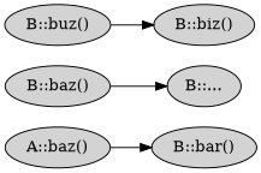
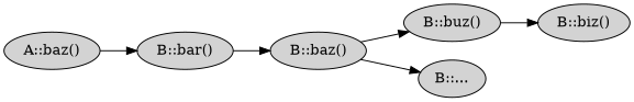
  digraph {
    rankdir=LR
    node [style=filled]
    n1 [label="A::baz()"]
    n2 [label="B::bar()"]
    n3 [label="B::baz()"]
    n4 [label="B::buz()"]
    n5 [label="B::..."]
    n6 [label="B::biz()"]
    n1 -> n2
+   n2 -> n3
+   n3 -> n4
    n3 -> n5
    n4 -> n6
  }
